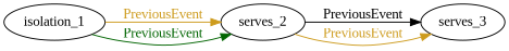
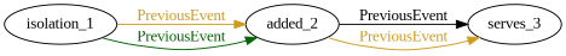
  digraph {
    fontname="Liberation Serif"
    rankdir=LR
    node [fontname="Liberation Serif"]
    edge [color=goldenrod3 fontcolor=goldenrod3 fontname="Liberation Serif"]
    n1 [label=isolation_1]
-   n2 [label=serves_2]
+   n2 [label=added_2]
    n3 [label=serves_3]
    n1 -> n2 [label=PreviousEvent]
    n1 -> n2 [color=darkgreen fontcolor=darkgreen label=PreviousEvent]
    n2 -> n3 [color=Black fontcolor=black label=PreviousEvent]
    n2 -> n3 [label=PreviousEvent]
  }
